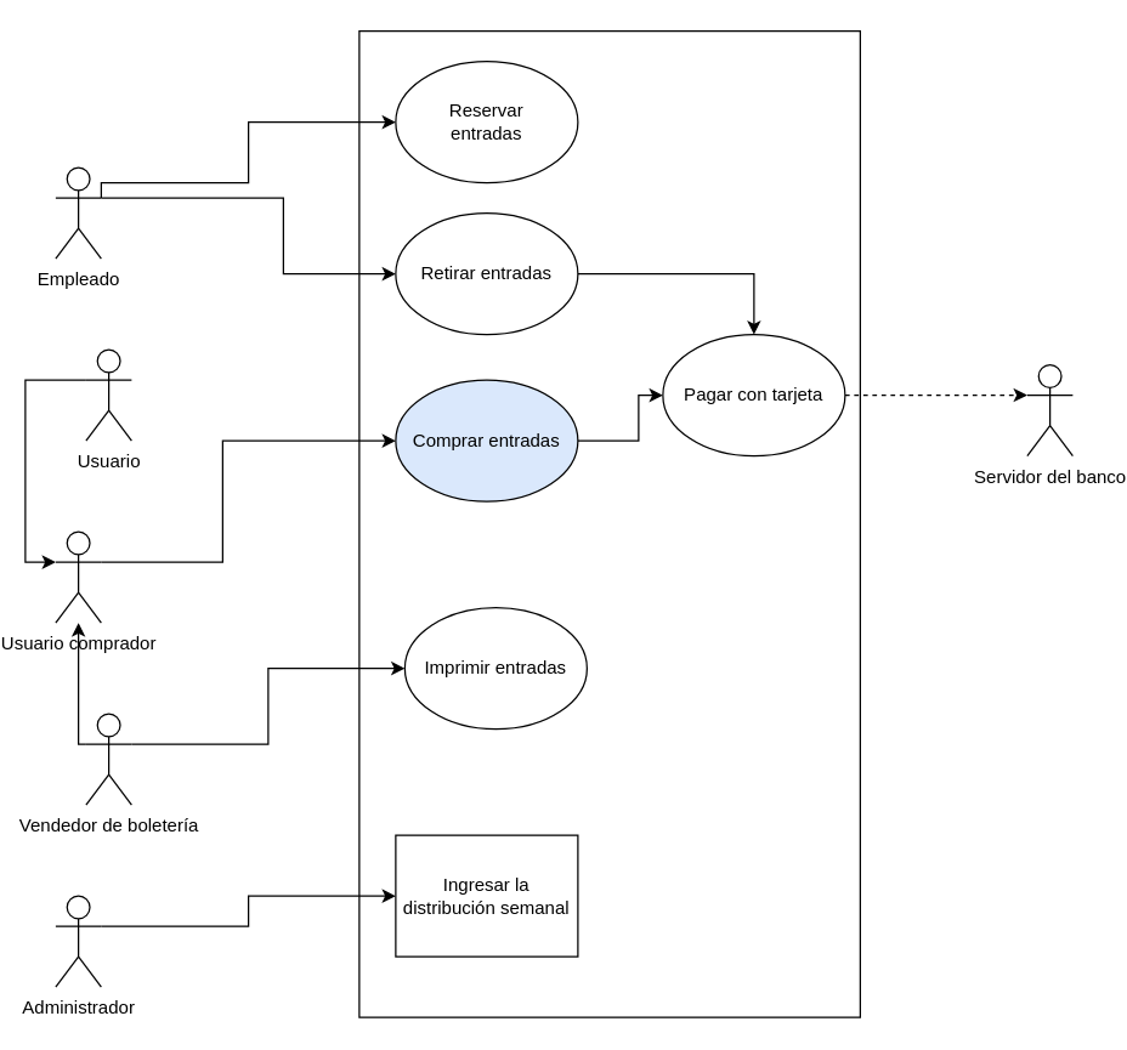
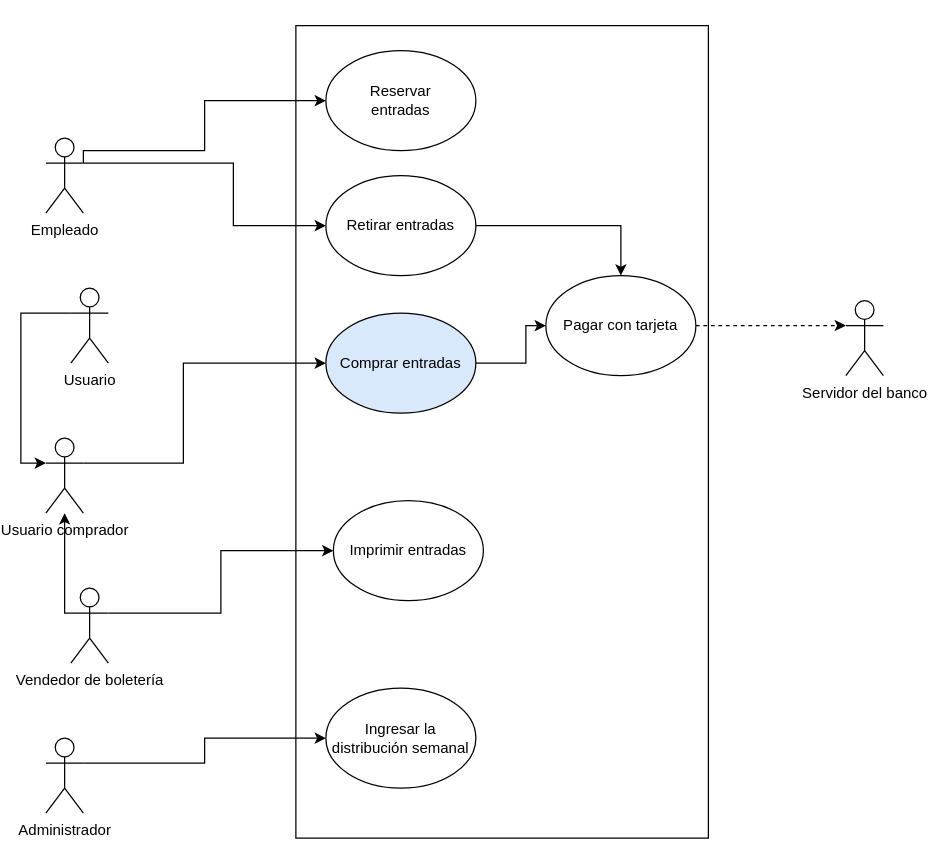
  <mxCell id="0" />
  <mxCell id="1" parent="0" />
  <mxCell id="2" value="" style="rounded=0;whiteSpace=wrap;html=1;" vertex="1" parent="1"><mxGeometry x="220" y="20" width="330" height="650" as="geometry" /></mxCell>
  <mxCell id="3" style="edgeStyle=orthogonalEdgeStyle;rounded=0;orthogonalLoop=1;jettySize=auto;html=1;exitX=1;exitY=0.333;exitDx=0;exitDy=0;exitPerimeter=0;entryX=0;entryY=0.5;entryDx=0;entryDy=0;" edge="1" parent="1" source="18" target="12"><mxGeometry relative="1" as="geometry"><Array as="points"><mxPoint x="130" y="370" /><mxPoint x="130" y="290" /></Array></mxGeometry></mxCell>
  <mxCell id="4" style="edgeStyle=orthogonalEdgeStyle;rounded=0;orthogonalLoop=1;jettySize=auto;html=1;exitX=1;exitY=0.333;exitDx=0;exitDy=0;exitPerimeter=0;entryX=0;entryY=0.5;entryDx=0;entryDy=0;" edge="1" parent="1" source="6" target="21"><mxGeometry relative="1" as="geometry"><Array as="points"><mxPoint x="170" y="130" /><mxPoint x="170" y="180" /></Array></mxGeometry></mxCell>
  <mxCell id="5" style="edgeStyle=orthogonalEdgeStyle;rounded=0;orthogonalLoop=1;jettySize=auto;html=1;exitX=1;exitY=0.333;exitDx=0;exitDy=0;exitPerimeter=0;entryX=0;entryY=0.5;entryDx=0;entryDy=0;" edge="1" parent="1" source="6" target="9"><mxGeometry relative="1" as="geometry"><Array as="points"><mxPoint x="50" y="120" /><mxPoint x="147" y="120" /><mxPoint x="147" y="80" /></Array></mxGeometry></mxCell>
  <mxCell id="6" value="Empleado" style="shape=umlActor;verticalLabelPosition=bottom;verticalAlign=top;html=1;outlineConnect=0;rounded=0;" vertex="1" parent="1"><mxGeometry x="20" y="110" width="30" height="60" as="geometry" /></mxCell>
  <mxCell id="7" value="Servidor del banco" style="shape=umlActor;verticalLabelPosition=bottom;verticalAlign=top;html=1;outlineConnect=0;rounded=0;" vertex="1" parent="1"><mxGeometry x="660" y="240" width="30" height="60" as="geometry" /></mxCell>
  <mxCell id="8" value="Usuario" style="shape=umlActor;verticalLabelPosition=bottom;verticalAlign=top;html=1;outlineConnect=0;rounded=0;" vertex="1" parent="1"><mxGeometry x="40" y="230" width="30" height="60" as="geometry" /></mxCell>
  <mxCell id="9" value="" style="ellipse;whiteSpace=wrap;html=1;rounded=0;" vertex="1" parent="1"><mxGeometry x="244" y="40" width="120" height="80" as="geometry" /></mxCell>
  <mxCell id="10" value="Reservar entradas" style="text;html=1;strokeColor=none;fillColor=none;align=center;verticalAlign=middle;whiteSpace=wrap;rounded=0;" vertex="1" parent="1"><mxGeometry x="274" y="65" width="60" height="30" as="geometry" /></mxCell>
  <mxCell id="11" style="edgeStyle=orthogonalEdgeStyle;rounded=0;orthogonalLoop=1;jettySize=auto;html=1;exitX=1;exitY=0.5;exitDx=0;exitDy=0;entryX=0;entryY=0.5;entryDx=0;entryDy=0;" edge="1" parent="1" source="12" target="14"><mxGeometry relative="1" as="geometry"><Array as="points"><mxPoint x="404" y="290" /><mxPoint x="404" y="260" /></Array></mxGeometry></mxCell>
  <mxCell id="12" value="Comprar entradas" style="ellipse;whiteSpace=wrap;html=1;rounded=0;fillColor=#dae8fc;" vertex="1" parent="1"><mxGeometry x="244" y="250" width="120" height="80" as="geometry" /></mxCell>
  <mxCell id="13" style="edgeStyle=orthogonalEdgeStyle;rounded=0;orthogonalLoop=1;jettySize=auto;html=1;exitX=1;exitY=0.5;exitDx=0;exitDy=0;entryX=0;entryY=0.333;entryDx=0;entryDy=0;entryPerimeter=0;dashed=1;" edge="1" parent="1" source="14" target="7"><mxGeometry relative="1" as="geometry" /></mxCell>
  <mxCell id="14" value="Pagar con tarjeta" style="ellipse;whiteSpace=wrap;html=1;rounded=0;" vertex="1" parent="1"><mxGeometry x="420" y="220" width="120" height="80" as="geometry" /></mxCell>
  <mxCell id="15" style="edgeStyle=orthogonalEdgeStyle;rounded=0;orthogonalLoop=1;jettySize=auto;html=1;exitX=0;exitY=0.333;exitDx=0;exitDy=0;exitPerimeter=0;" edge="1" parent="1" source="17" target="18"><mxGeometry relative="1" as="geometry"><Array as="points"><mxPoint x="35" y="490" /></Array></mxGeometry></mxCell>
  <mxCell id="16" style="edgeStyle=orthogonalEdgeStyle;rounded=0;orthogonalLoop=1;jettySize=auto;html=1;exitX=1;exitY=0.333;exitDx=0;exitDy=0;exitPerimeter=0;entryX=0;entryY=0.5;entryDx=0;entryDy=0;" edge="1" parent="1" source="17" target="22"><mxGeometry relative="1" as="geometry" /></mxCell>
  <mxCell id="17" value="Vendedor de boletería" style="shape=umlActor;verticalLabelPosition=bottom;verticalAlign=top;html=1;outlineConnect=0;rounded=0;" vertex="1" parent="1"><mxGeometry x="40" y="470" width="30" height="60" as="geometry" /></mxCell>
  <mxCell id="18" value="Usuario comprador" style="shape=umlActor;verticalLabelPosition=bottom;verticalAlign=top;html=1;outlineConnect=0;rounded=0;" vertex="1" parent="1"><mxGeometry x="20" y="350" width="30" height="60" as="geometry" /></mxCell>
  <mxCell id="19" style="edgeStyle=orthogonalEdgeStyle;rounded=0;orthogonalLoop=1;jettySize=auto;html=1;exitX=0;exitY=0.333;exitDx=0;exitDy=0;exitPerimeter=0;entryX=0;entryY=0.333;entryDx=0;entryDy=0;entryPerimeter=0;" edge="1" parent="1" source="8" target="18"><mxGeometry relative="1" as="geometry" /></mxCell>
  <mxCell id="20" style="edgeStyle=orthogonalEdgeStyle;rounded=0;orthogonalLoop=1;jettySize=auto;html=1;exitX=1;exitY=0.5;exitDx=0;exitDy=0;entryX=0.5;entryY=0;entryDx=0;entryDy=0;" edge="1" parent="1" source="21" target="14"><mxGeometry relative="1" as="geometry" /></mxCell>
  <mxCell id="21" value="Retirar entradas" style="ellipse;whiteSpace=wrap;html=1;rounded=0;" vertex="1" parent="1"><mxGeometry x="244" y="140" width="120" height="80" as="geometry" /></mxCell>
  <mxCell id="22" value="Imprimir entradas" style="ellipse;whiteSpace=wrap;html=1;rounded=0;" vertex="1" parent="1"><mxGeometry x="250" y="400" width="120" height="80" as="geometry" /></mxCell>
  <mxCell id="23" style="edgeStyle=orthogonalEdgeStyle;rounded=0;orthogonalLoop=1;jettySize=auto;html=1;exitX=1;exitY=0.333;exitDx=0;exitDy=0;exitPerimeter=0;entryX=0;entryY=0.5;entryDx=0;entryDy=0;" edge="1" parent="1" source="24" target="25"><mxGeometry relative="1" as="geometry" /></mxCell>
  <mxCell id="24" value="Administrador" style="shape=umlActor;verticalLabelPosition=bottom;verticalAlign=top;html=1;outlineConnect=0;rounded=0;" vertex="1" parent="1"><mxGeometry x="20" y="590" width="30" height="60" as="geometry" /></mxCell>
- <mxCell id="25" value="Ingresar la distribución semanal" style="whiteSpace=wrap;html=1;rounded=0;" vertex="1" parent="1"><mxGeometry x="244" y="550" width="120" height="80" as="geometry" /></mxCell>
+ <mxCell id="25" value="Ingresar la distribución semanal" style="ellipse;whiteSpace=wrap;html=1;rounded=0;" vertex="1" parent="1"><mxGeometry x="244" y="550" width="120" height="80" as="geometry" /></mxCell>
